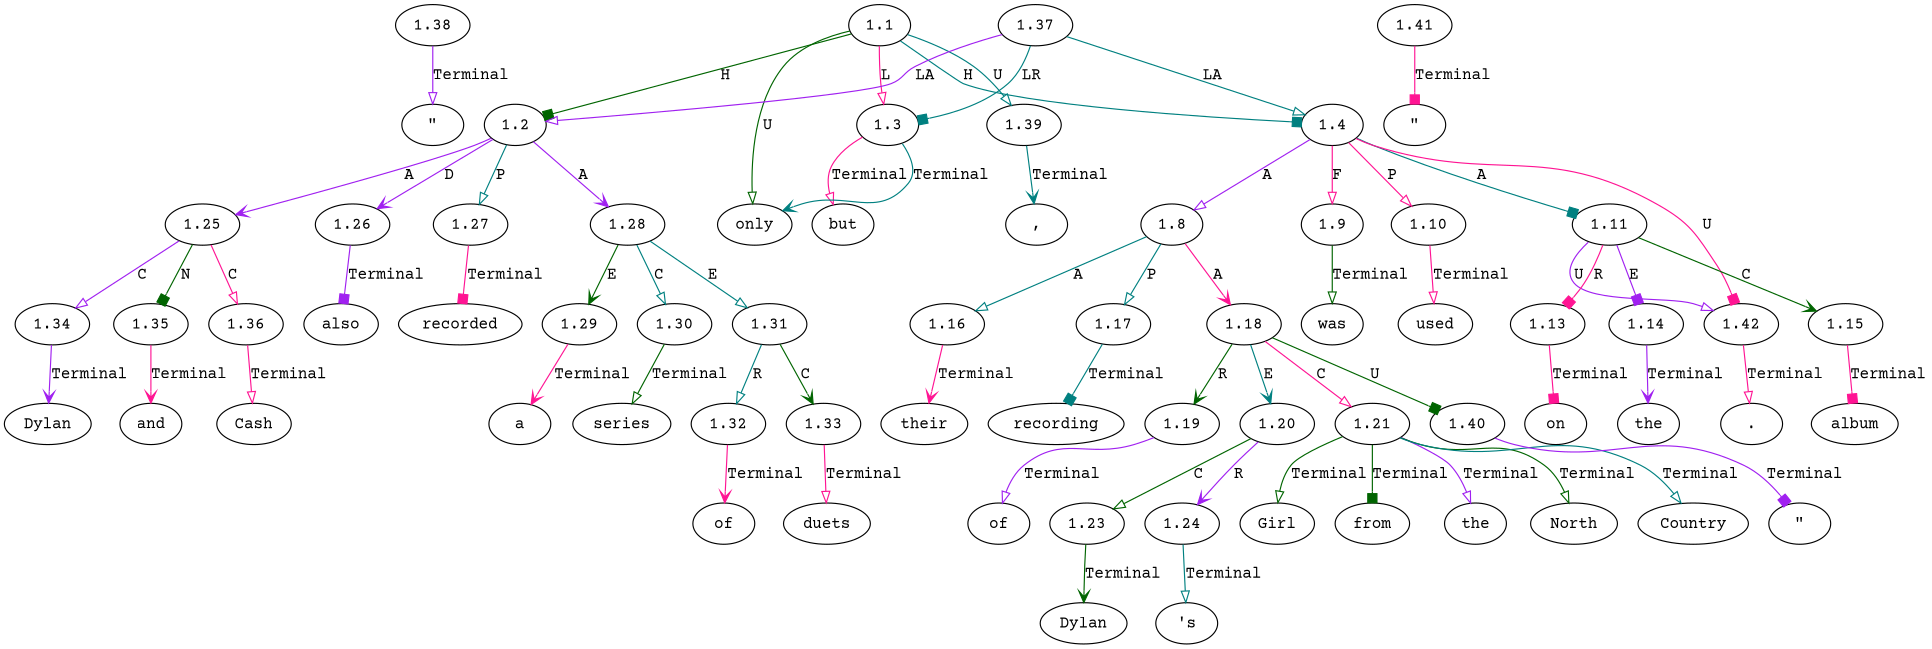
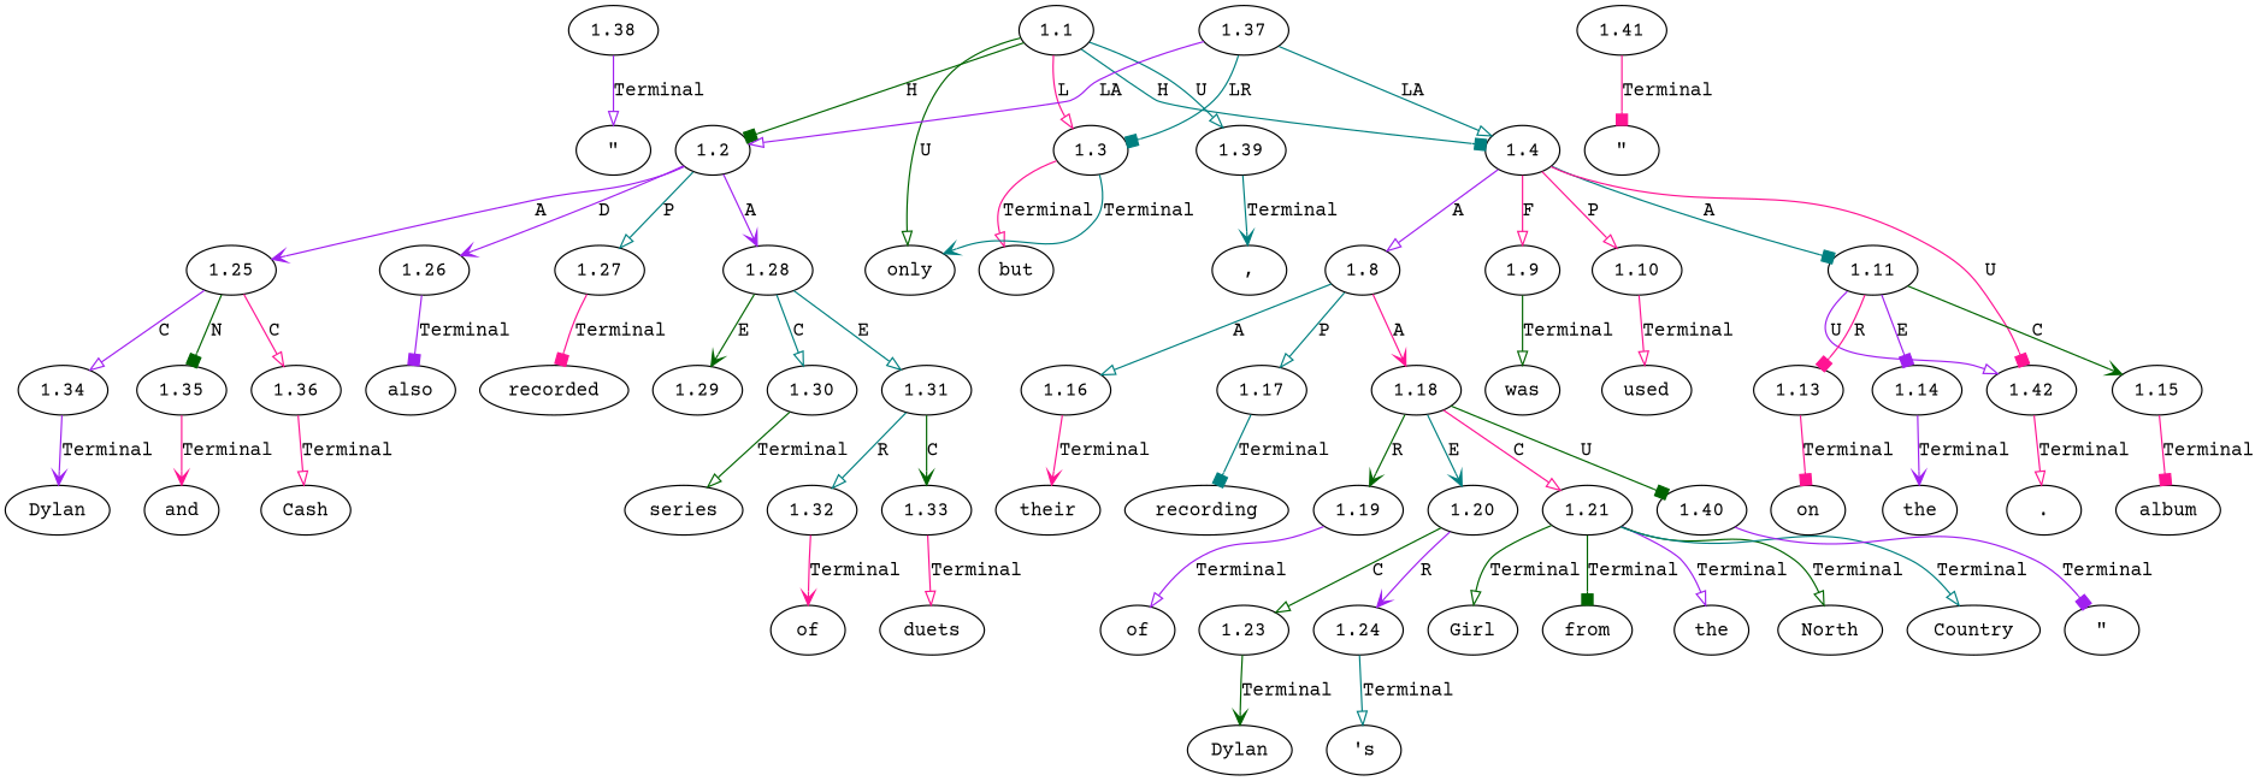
  digraph {
    fontname="Courier Prime"
    node [fontname="Courier Prime" ordering=out]
    edge [arrowhead=onormal color=deeppink fontname="Courier Prime" ordering=out]
    n1 [label="\""]
    n2 [label=duets]
    n3 [label=","]
    n4 [label=but]
    n5 [label=only]
    n6 [label=their]
    n7 [label=recording]
    n8 [label=of]
    n9 [label=Dylan]
    n10 [label="'s"]
    n11 [label="\""]
    n12 [label=Dylan]
    n13 [label=Girl]
    n14 [label=from]
    n15 [label=the]
    n16 [label=North]
    n17 [label=Country]
    n18 [label="\""]
    n19 [label=was]
    n20 [label=used]
    n21 [label=on]
    n22 [label=the]
    n23 [label=and]
    n24 [label=album]
    n25 [label="."]
    n26 [label=Cash]
    n27 [label=also]
    n28 [label=recorded]
-   n29 [label=a]
    n30 [label=series]
    n31 [label=of]
    n32 [label=1.1]
    n33 [label=1.2]
    n34 [label=1.3]
    n35 [label=1.4]
    n36 [label=1.39]
    n37 [label=1.25]
    n38 [label=1.26]
    n39 [label=1.27]
    n40 [label=1.28]
    n41 [label=1.8]
    n42 [label=1.9]
    n43 [label=1.10]
    n44 [label=1.11]
    n45 [label=1.42]
    n46 [label=1.38]
    n47 [label=1.34]
    n48 [label=1.35]
    n49 [label=1.36]
    n50 [label=1.29]
    n51 [label=1.30]
    n52 [label=1.31]
    n53 [label=1.16]
    n54 [label=1.17]
    n55 [label=1.18]
    n56 [label=1.13]
    n57 [label=1.14]
    n58 [label=1.15]
    n59 [label=1.41]
    n60 [label=1.19]
    n61 [label=1.20]
    n62 [label=1.21]
    n63 [label=1.40]
    n64 [label=1.23]
    n65 [label=1.24]
    n66 [label=1.32]
    n67 [label=1.33]
    n68 [label=1.37]
    n32 -> n5 [color=darkgreen label=U]
    n32 -> n33 [arrowhead=box color=darkgreen label=H]
    n32 -> n34 [label=L]
    n32 -> n35 [arrowhead=box color=teal label=H]
    n32 -> n36 [color=teal label=U]
    n33 -> n37 [arrowhead=vee color=purple label=A]
    n33 -> n38 [arrowhead=vee color=purple label=D]
    n33 -> n39 [color=teal label=P]
    n33 -> n40 [arrowhead=vee color=purple label=A]
    n34 -> n4 [label=Terminal]
    n34 -> n5 [arrowhead=vee color=teal label=Terminal]
    n35 -> n41 [color=purple label=A]
    n35 -> n42 [label=F]
    n35 -> n43 [label=P]
    n35 -> n44 [arrowhead=box color=teal label=A]
    n35 -> n45 [arrowhead=box label=U]
    n36 -> n3 [arrowhead=vee color=teal label=Terminal]
    n37 -> n47 [color=purple label=C]
    n37 -> n48 [arrowhead=box color=darkgreen label=N]
    n37 -> n49 [label=C]
    n38 -> n27 [arrowhead=box color=purple label=Terminal]
    n39 -> n28 [arrowhead=box label=Terminal]
    n40 -> n50 [arrowhead=vee color=darkgreen label=E]
    n40 -> n51 [color=teal label=C]
    n40 -> n52 [color=teal label=E]
    n41 -> n53 [color=teal label=A]
    n41 -> n54 [color=teal label=P]
    n41 -> n55 [arrowhead=vee label=A]
    n42 -> n19 [color=darkgreen label=Terminal]
    n43 -> n20 [label=Terminal]
    n44 -> n45 [color=purple label=U]
    n44 -> n56 [arrowhead=box label=R]
    n44 -> n57 [arrowhead=box color=purple label=E]
    n44 -> n58 [arrowhead=vee color=darkgreen label=C]
    n45 -> n25 [label=Terminal]
    n46 -> n1 [color=purple label=Terminal]
    n47 -> n12 [arrowhead=vee color=purple label=Terminal]
    n48 -> n23 [arrowhead=vee label=Terminal]
    n49 -> n26 [label=Terminal]
-   n50 -> n29 [arrowhead=vee label=Terminal]
    n51 -> n30 [color=darkgreen label=Terminal]
    n52 -> n66 [color=teal label=R]
    n52 -> n67 [arrowhead=vee color=darkgreen label=C]
    n53 -> n6 [arrowhead=vee label=Terminal]
    n54 -> n7 [arrowhead=box color=teal label=Terminal]
    n55 -> n60 [arrowhead=vee color=darkgreen label=R]
    n55 -> n61 [arrowhead=vee color=teal label=E]
    n55 -> n62 [label=C]
    n55 -> n63 [arrowhead=box color=darkgreen label=U]
    n56 -> n21 [arrowhead=box label=Terminal]
    n57 -> n22 [arrowhead=vee color=purple label=Terminal]
    n58 -> n24 [arrowhead=box label=Terminal]
    n59 -> n18 [arrowhead=box label=Terminal]
    n60 -> n8 [color=purple label=Terminal]
    n61 -> n64 [color=darkgreen label=C]
    n61 -> n65 [arrowhead=vee color=purple label=R]
    n62 -> n13 [color=darkgreen label=Terminal]
    n62 -> n14 [arrowhead=box color=darkgreen label=Terminal]
    n62 -> n15 [color=purple label=Terminal]
    n62 -> n16 [color=darkgreen label=Terminal]
    n62 -> n17 [color=teal label=Terminal]
    n63 -> n11 [arrowhead=box color=purple label=Terminal]
    n64 -> n9 [arrowhead=vee color=darkgreen label=Terminal]
    n65 -> n10 [color=teal label=Terminal]
    n66 -> n31 [arrowhead=vee label=Terminal]
    n67 -> n2 [label=Terminal]
    n68 -> n33 [color=purple label=LA]
    n68 -> n34 [arrowhead=box color=teal label=LR]
    n68 -> n35 [color=teal label=LA]
  }
